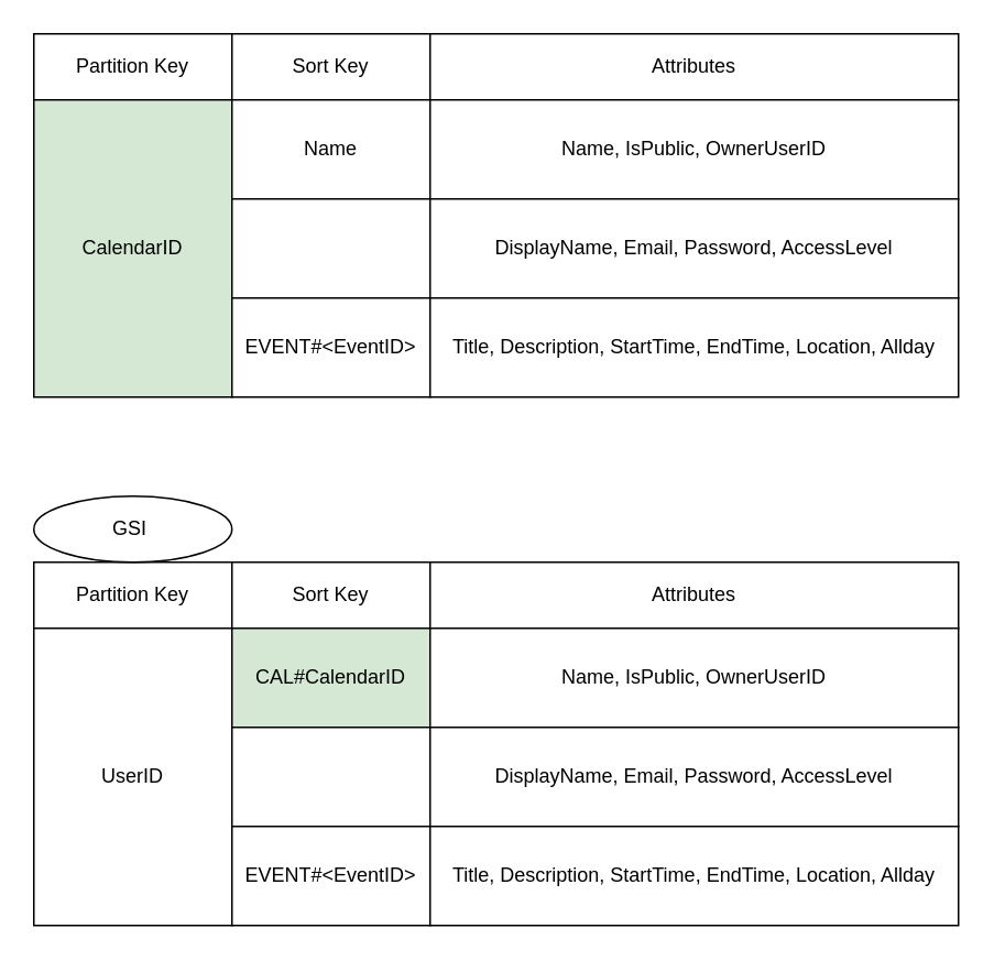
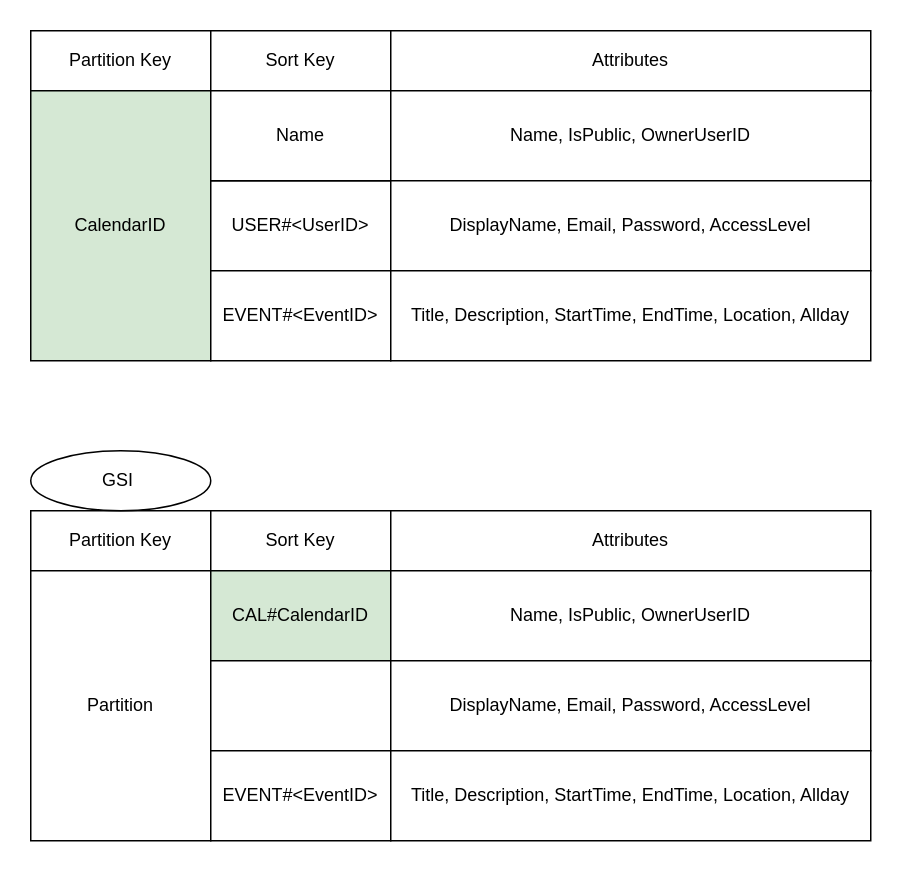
  <mxCell id="0" />
  <mxCell id="1" parent="0" />
  <mxCell id="2" value="Partition Key" style="rounded=0;whiteSpace=wrap;html=1;" parent="1" vertex="1"><mxGeometry x="20" y="20" width="120" height="40" as="geometry" /></mxCell>
  <mxCell id="3" value="CalendarID" style="rounded=0;whiteSpace=wrap;html=1;fillColor=#d5e8d4;" parent="1" vertex="1"><mxGeometry x="20" y="60" width="120" height="180" as="geometry" /></mxCell>
  <mxCell id="4" value="Sort Key" style="rounded=0;whiteSpace=wrap;html=1;" parent="1" vertex="1"><mxGeometry x="140" y="20" width="120" height="40" as="geometry" /></mxCell>
+ <mxCell id="5" value="USER#&amp;lt;UserID&amp;gt;" style="rounded=0;whiteSpace=wrap;html=1;" parent="1" vertex="1"><mxGeometry x="140" y="120" width="120" height="60" as="geometry" /></mxCell>
  <mxCell id="6" value="EVENT#&amp;lt;EventID&amp;gt;" style="rounded=0;whiteSpace=wrap;html=1;" parent="1" vertex="1"><mxGeometry x="140" y="180" width="120" height="60" as="geometry" /></mxCell>
  <mxCell id="7" value="Name" style="rounded=0;whiteSpace=wrap;html=1;" parent="1" vertex="1"><mxGeometry x="140" y="60" width="120" height="60" as="geometry" /></mxCell>
  <mxCell id="8" value="Attributes" style="rounded=0;whiteSpace=wrap;html=1;" parent="1" vertex="1"><mxGeometry x="260" y="20" width="320" height="40" as="geometry" /></mxCell>
  <mxCell id="9" value="Name, IsPublic, OwnerUserID" style="rounded=0;whiteSpace=wrap;html=1;" parent="1" vertex="1"><mxGeometry x="260" y="60" width="320" height="60" as="geometry" /></mxCell>
  <mxCell id="10" value="DisplayName, Email, Password, AccessLevel" style="rounded=0;whiteSpace=wrap;html=1;" parent="1" vertex="1"><mxGeometry x="260" y="120" width="320" height="60" as="geometry" /></mxCell>
  <mxCell id="11" value="Title, Description, StartTime, EndTime, Location, Allday" style="rounded=0;whiteSpace=wrap;html=1;" parent="1" vertex="1"><mxGeometry x="260" y="180" width="320" height="60" as="geometry" /></mxCell>
  <mxCell id="12" value="Partition Key" style="rounded=0;whiteSpace=wrap;html=1;" parent="1" vertex="1"><mxGeometry x="20" y="340" width="120" height="40" as="geometry" /></mxCell>
- <mxCell id="13" value="UserID" style="rounded=0;whiteSpace=wrap;html=1;" parent="1" vertex="1"><mxGeometry x="20" y="380" width="120" height="180" as="geometry" /></mxCell>
+ <mxCell id="13" value="Partition" style="rounded=0;whiteSpace=wrap;html=1;" parent="1" vertex="1"><mxGeometry x="20" y="380" width="120" height="180" as="geometry" /></mxCell>
  <mxCell id="14" value="Sort Key" style="rounded=0;whiteSpace=wrap;html=1;" parent="1" vertex="1"><mxGeometry x="140" y="340" width="120" height="40" as="geometry" /></mxCell>
  <mxCell id="15" value="EVENT#&amp;lt;EventID&amp;gt;" style="rounded=0;whiteSpace=wrap;html=1;" parent="1" vertex="1"><mxGeometry x="140" y="500" width="120" height="60" as="geometry" /></mxCell>
  <mxCell id="16" value="CAL#CalendarID" style="rounded=0;whiteSpace=wrap;html=1;fillColor=#d5e8d4;" parent="1" vertex="1"><mxGeometry x="140" y="380" width="120" height="60" as="geometry" /></mxCell>
  <mxCell id="17" value="Attributes" style="rounded=0;whiteSpace=wrap;html=1;" parent="1" vertex="1"><mxGeometry x="260" y="340" width="320" height="40" as="geometry" /></mxCell>
  <mxCell id="18" value="Name, IsPublic, OwnerUserID" style="rounded=0;whiteSpace=wrap;html=1;" parent="1" vertex="1"><mxGeometry x="260" y="380" width="320" height="60" as="geometry" /></mxCell>
  <mxCell id="19" value="DisplayName, Email, Password, AccessLevel" style="rounded=0;whiteSpace=wrap;html=1;" parent="1" vertex="1"><mxGeometry x="260" y="440" width="320" height="60" as="geometry" /></mxCell>
  <mxCell id="20" value="Title, Description, StartTime, EndTime, Location, Allday" style="rounded=0;whiteSpace=wrap;html=1;" parent="1" vertex="1"><mxGeometry x="260" y="500" width="320" height="60" as="geometry" /></mxCell>
  <mxCell id="21" value="GSI&amp;nbsp;" style="ellipse;whiteSpace=wrap;html=1;" parent="1" vertex="1"><mxGeometry x="20" y="300" width="120" height="40" as="geometry" /></mxCell>
